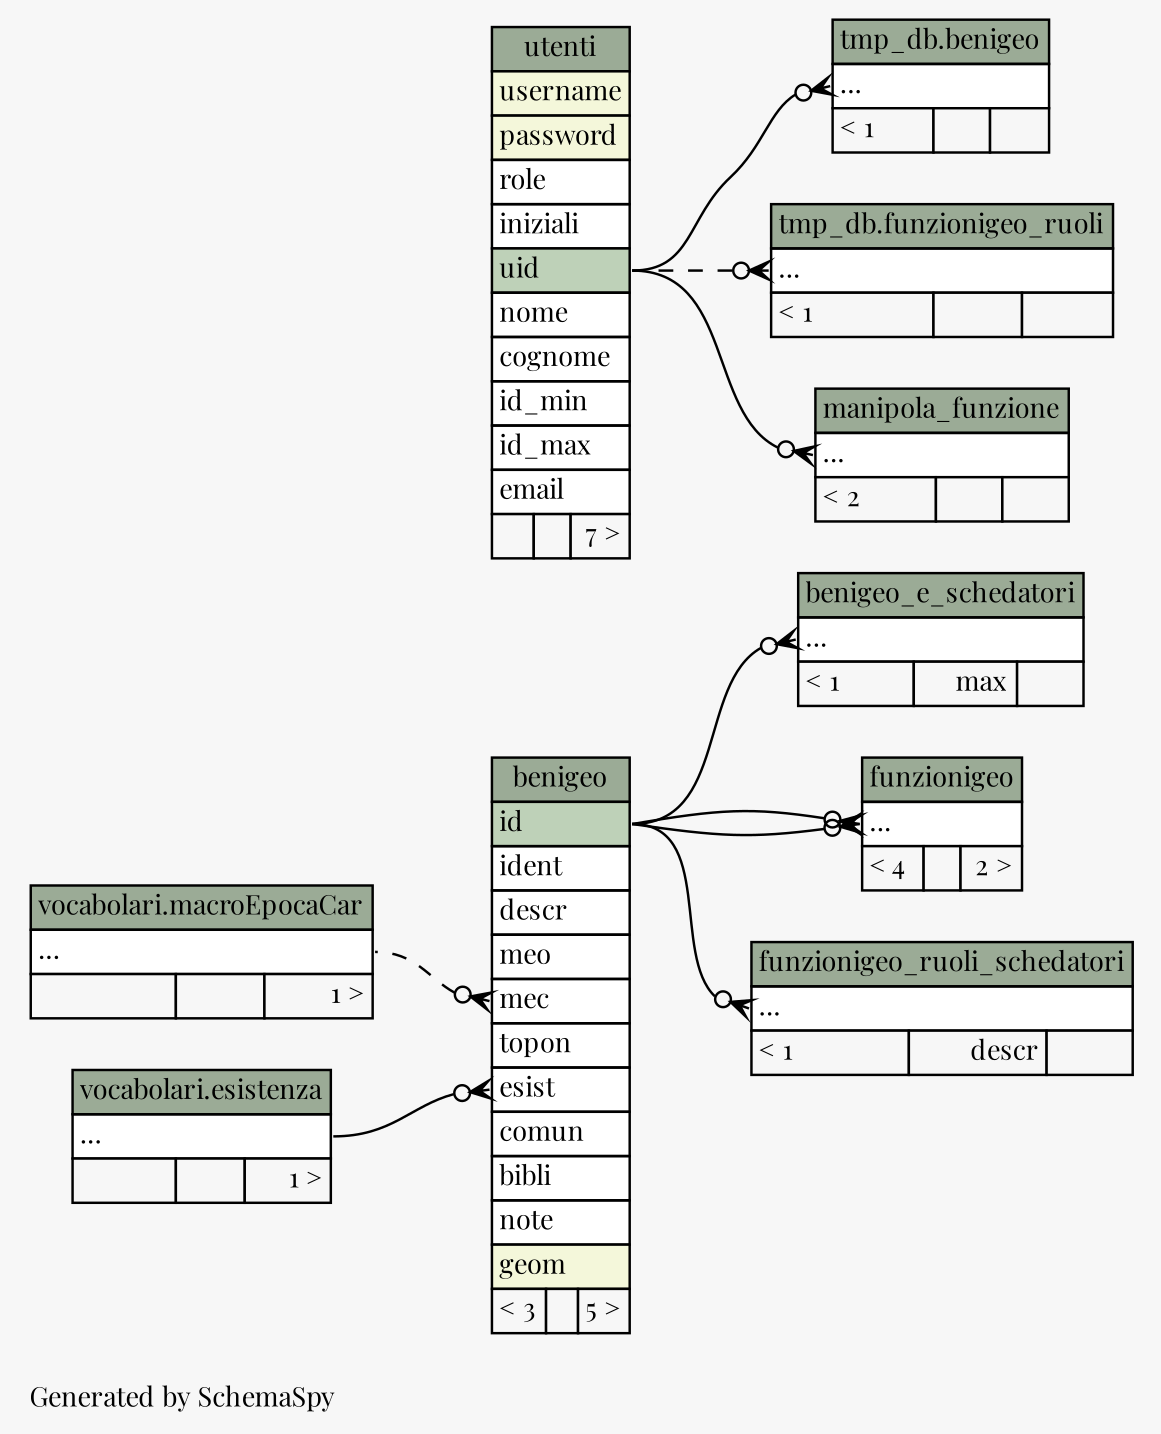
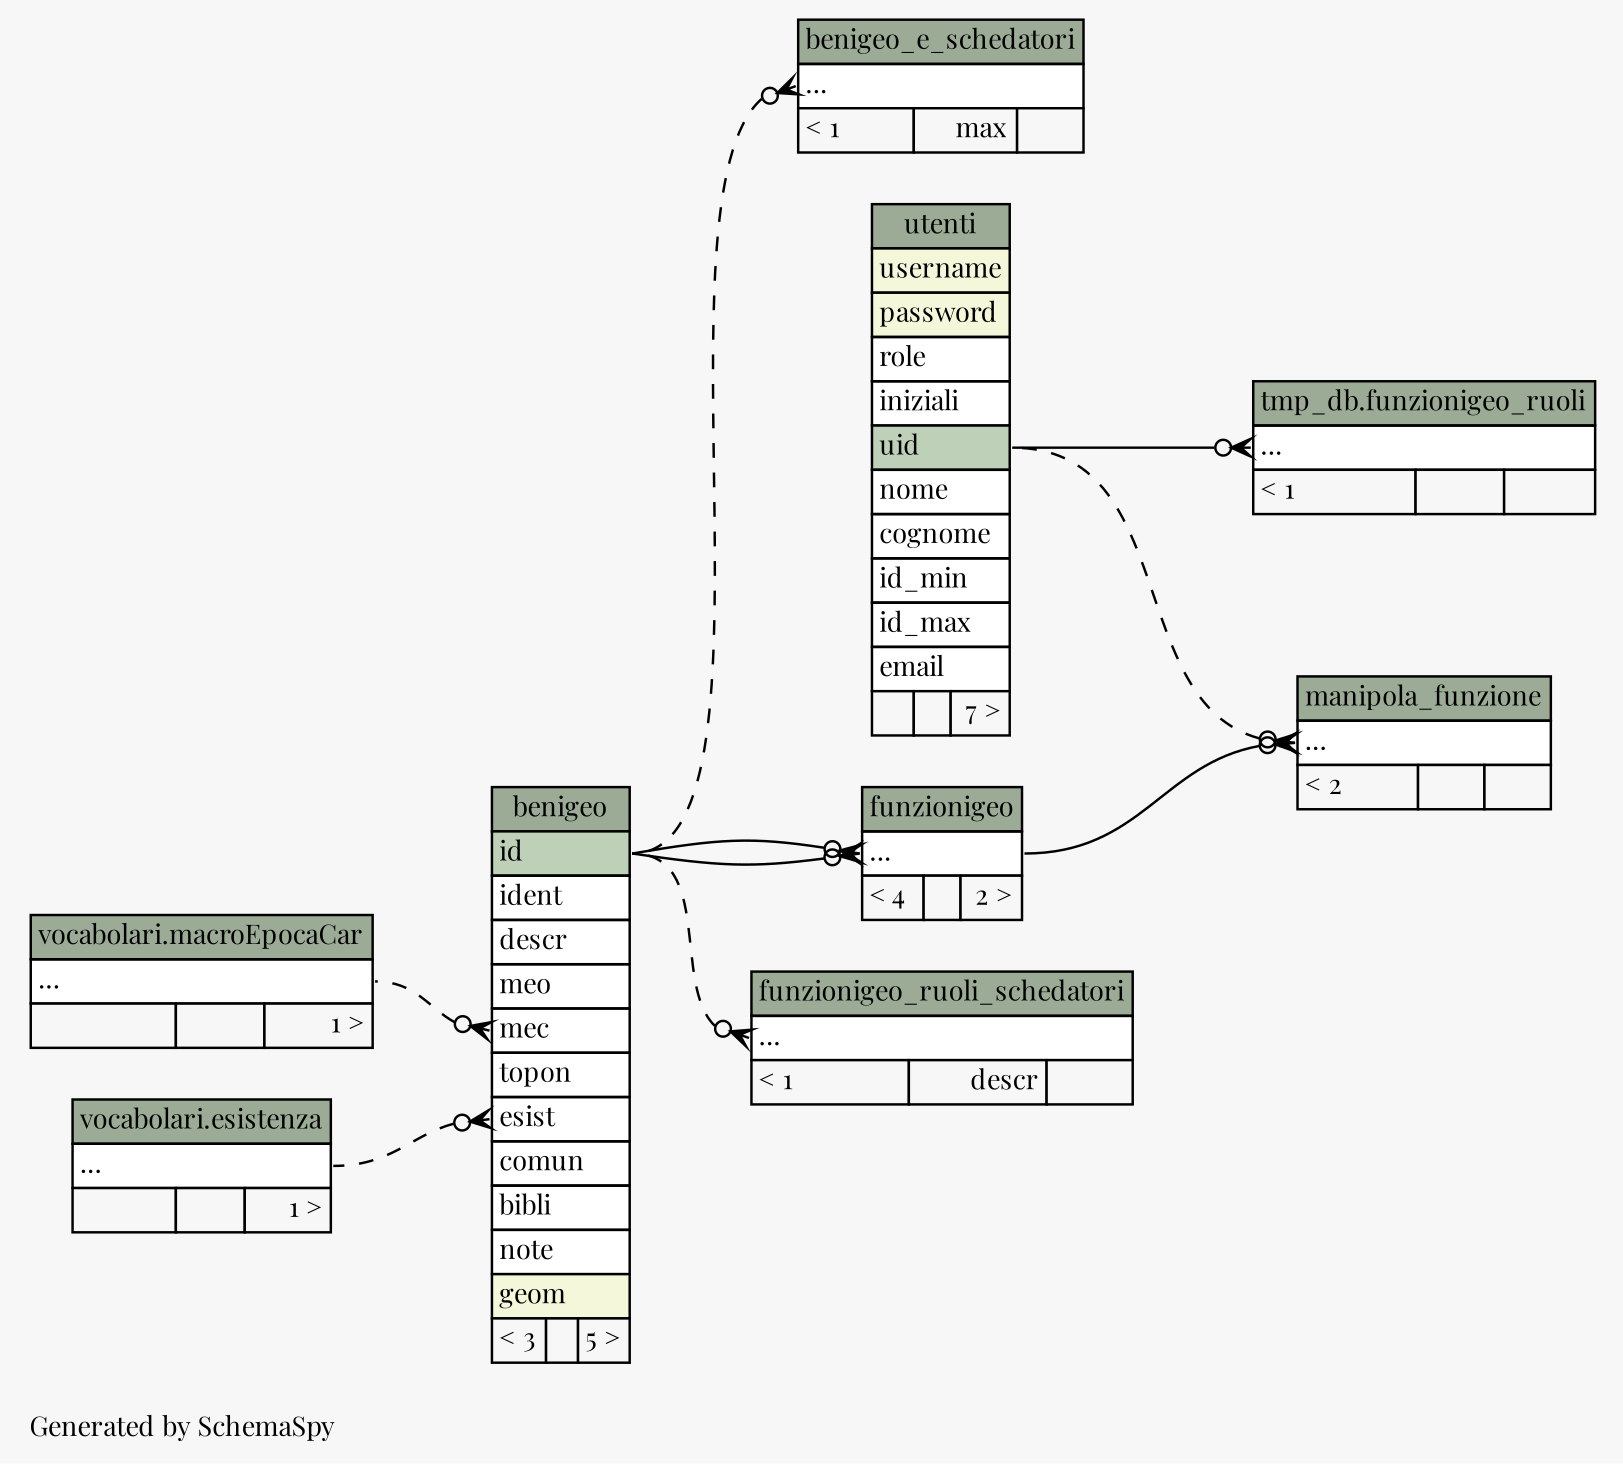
  digraph {
    bgcolor="#f7f7f7"
    fontname="Playfair Display"
    fontsize=11
    label="\nGenerated by SchemaSpy"
    labeljust=l
    nodesep=0.18
    rankdir=RL
    ranksep=0.46
    node [fontname="Playfair Display" fontsize=11 shape=plaintext]
    edge [arrowhead=none arrowsize=0.8 arrowtail=crowodot dir=back fontname="Playfair Display" headport="id:e" tailport="elipses:w"]
    n1 [label=<     <TABLE BORDER="0" CELLBORDER="1" CELLSPACING="0" BGCOLOR="#ffffff">       <TR><TD COLSPAN="3" BGCOLOR="#9bab96" ALIGN="CENTER">benigeo</TD></TR>       <TR><TD PORT="id" COLSPAN="3" BGCOLOR="#bed1b8" ALIGN="LEFT">id</TD></TR>       <TR><TD PORT="ident" COLSPAN="3" ALIGN="LEFT">ident</TD></TR>       <TR><TD PORT="descr" COLSPAN="3" ALIGN="LEFT">descr</TD></TR>       <TR><TD PORT="meo" COLSPAN="3" ALIGN="LEFT">meo</TD></TR>       <TR><TD PORT="mec" COLSPAN="3" ALIGN="LEFT">mec</TD></TR>       <TR><TD PORT="topon" COLSPAN="3" ALIGN="LEFT">topon</TD></TR>       <TR><TD PORT="esist" COLSPAN="3" ALIGN="LEFT">esist</TD></TR>       <TR><TD PORT="comun" COLSPAN="3" ALIGN="LEFT">comun</TD></TR>       <TR><TD PORT="bibli" COLSPAN="3" ALIGN="LEFT">bibli</TD></TR>       <TR><TD PORT="note" COLSPAN="3" ALIGN="LEFT">note</TD></TR>       <TR><TD PORT="geom" COLSPAN="3" BGCOLOR="#f4f7da" ALIGN="LEFT">geom</TD></TR>       <TR><TD ALIGN="LEFT" BGCOLOR="#f7f7f7">&lt; 3</TD><TD ALIGN="RIGHT" BGCOLOR="#f7f7f7">  </TD><TD ALIGN="RIGHT" BGCOLOR="#f7f7f7">5 &gt;</TD></TR>     </TABLE>>]
    n2 [label=<     <TABLE BORDER="0" CELLBORDER="1" CELLSPACING="0" BGCOLOR="#ffffff">       <TR><TD COLSPAN="3" BGCOLOR="#9bab96" ALIGN="CENTER">vocabolari.esistenza</TD></TR>       <TR><TD PORT="elipses" COLSPAN="3" ALIGN="LEFT">...</TD></TR>       <TR><TD ALIGN="LEFT" BGCOLOR="#f7f7f7">  </TD><TD ALIGN="RIGHT" BGCOLOR="#f7f7f7">  </TD><TD ALIGN="RIGHT" BGCOLOR="#f7f7f7">1 &gt;</TD></TR>     </TABLE>>]
    n3 [label=<     <TABLE BORDER="0" CELLBORDER="1" CELLSPACING="0" BGCOLOR="#ffffff">       <TR><TD COLSPAN="3" BGCOLOR="#9bab96" ALIGN="CENTER">vocabolari.macroEpocaCar</TD></TR>       <TR><TD PORT="elipses" COLSPAN="3" ALIGN="LEFT">...</TD></TR>       <TR><TD ALIGN="LEFT" BGCOLOR="#f7f7f7">  </TD><TD ALIGN="RIGHT" BGCOLOR="#f7f7f7">  </TD><TD ALIGN="RIGHT" BGCOLOR="#f7f7f7">1 &gt;</TD></TR>     </TABLE>>]
-   n4 [label=<     <TABLE BORDER="0" CELLBORDER="1" CELLSPACING="0" BGCOLOR="#ffffff">       <TR><TD COLSPAN="3" BGCOLOR="#9bab96" ALIGN="CENTER">tmp_db.benigeo</TD></TR>       <TR><TD PORT="elipses" COLSPAN="3" ALIGN="LEFT">...</TD></TR>       <TR><TD ALIGN="LEFT" BGCOLOR="#f7f7f7">&lt; 1</TD><TD ALIGN="RIGHT" BGCOLOR="#f7f7f7">  </TD><TD ALIGN="RIGHT" BGCOLOR="#f7f7f7">  </TD></TR>     </TABLE>>]
    n5 [label=<     <TABLE BORDER="0" CELLBORDER="1" CELLSPACING="0" BGCOLOR="#ffffff">       <TR><TD COLSPAN="3" BGCOLOR="#9bab96" ALIGN="CENTER">utenti</TD></TR>       <TR><TD PORT="username" COLSPAN="3" BGCOLOR="#f4f7da" ALIGN="LEFT">username</TD></TR>       <TR><TD PORT="password" COLSPAN="3" BGCOLOR="#f4f7da" ALIGN="LEFT">password</TD></TR>       <TR><TD PORT="role" COLSPAN="3" ALIGN="LEFT">role</TD></TR>       <TR><TD PORT="iniziali" COLSPAN="3" ALIGN="LEFT">iniziali</TD></TR>       <TR><TD PORT="uid" COLSPAN="3" BGCOLOR="#bed1b8" ALIGN="LEFT">uid</TD></TR>       <TR><TD PORT="nome" COLSPAN="3" ALIGN="LEFT">nome</TD></TR>       <TR><TD PORT="cognome" COLSPAN="3" ALIGN="LEFT">cognome</TD></TR>       <TR><TD PORT="id_min" COLSPAN="3" ALIGN="LEFT">id_min</TD></TR>       <TR><TD PORT="id_max" COLSPAN="3" ALIGN="LEFT">id_max</TD></TR>       <TR><TD PORT="email" COLSPAN="3" ALIGN="LEFT">email</TD></TR>       <TR><TD ALIGN="LEFT" BGCOLOR="#f7f7f7">  </TD><TD ALIGN="RIGHT" BGCOLOR="#f7f7f7">  </TD><TD ALIGN="RIGHT" BGCOLOR="#f7f7f7">7 &gt;</TD></TR>     </TABLE>>]
    n6 [label=<     <TABLE BORDER="0" CELLBORDER="1" CELLSPACING="0" BGCOLOR="#ffffff">       <TR><TD COLSPAN="3" BGCOLOR="#9bab96" ALIGN="CENTER">benigeo_e_schedatori</TD></TR>       <TR><TD PORT="elipses" COLSPAN="3" ALIGN="LEFT">...</TD></TR>       <TR><TD ALIGN="LEFT" BGCOLOR="#f7f7f7">&lt; 1</TD><TD ALIGN="RIGHT" BGCOLOR="#f7f7f7">max</TD><TD ALIGN="RIGHT" BGCOLOR="#f7f7f7">  </TD></TR>     </TABLE>>]
    n7 [label=<     <TABLE BORDER="0" CELLBORDER="1" CELLSPACING="0" BGCOLOR="#ffffff">       <TR><TD COLSPAN="3" BGCOLOR="#9bab96" ALIGN="CENTER">funzionigeo</TD></TR>       <TR><TD PORT="elipses" COLSPAN="3" ALIGN="LEFT">...</TD></TR>       <TR><TD ALIGN="LEFT" BGCOLOR="#f7f7f7">&lt; 4</TD><TD ALIGN="RIGHT" BGCOLOR="#f7f7f7">  </TD><TD ALIGN="RIGHT" BGCOLOR="#f7f7f7">2 &gt;</TD></TR>     </TABLE>>]
    n8 [label=<     <TABLE BORDER="0" CELLBORDER="1" CELLSPACING="0" BGCOLOR="#ffffff">       <TR><TD COLSPAN="3" BGCOLOR="#9bab96" ALIGN="CENTER">tmp_db.funzionigeo_ruoli</TD></TR>       <TR><TD PORT="elipses" COLSPAN="3" ALIGN="LEFT">...</TD></TR>       <TR><TD ALIGN="LEFT" BGCOLOR="#f7f7f7">&lt; 1</TD><TD ALIGN="RIGHT" BGCOLOR="#f7f7f7">  </TD><TD ALIGN="RIGHT" BGCOLOR="#f7f7f7">  </TD></TR>     </TABLE>>]
    n9 [label=<     <TABLE BORDER="0" CELLBORDER="1" CELLSPACING="0" BGCOLOR="#ffffff">       <TR><TD COLSPAN="3" BGCOLOR="#9bab96" ALIGN="CENTER">funzionigeo_ruoli_schedatori</TD></TR>       <TR><TD PORT="elipses" COLSPAN="3" ALIGN="LEFT">...</TD></TR>       <TR><TD ALIGN="LEFT" BGCOLOR="#f7f7f7">&lt; 1</TD><TD ALIGN="RIGHT" BGCOLOR="#f7f7f7">descr</TD><TD ALIGN="RIGHT" BGCOLOR="#f7f7f7">  </TD></TR>     </TABLE>>]
    n10 [label=<     <TABLE BORDER="0" CELLBORDER="1" CELLSPACING="0" BGCOLOR="#ffffff">       <TR><TD COLSPAN="3" BGCOLOR="#9bab96" ALIGN="CENTER">manipola_funzione</TD></TR>       <TR><TD PORT="elipses" COLSPAN="3" ALIGN="LEFT">...</TD></TR>       <TR><TD ALIGN="LEFT" BGCOLOR="#f7f7f7">&lt; 2</TD><TD ALIGN="RIGHT" BGCOLOR="#f7f7f7">  </TD><TD ALIGN="RIGHT" BGCOLOR="#f7f7f7">  </TD></TR>     </TABLE>>]
-   n1 -> n2 [headport="elipses:e" tailport="esist:w"]
+   n1 -> n2 [headport="elipses:e" tailport="esist:w" style=dashed]
    n1 -> n3 [headport="elipses:e" style=dashed tailport="mec:w"]
-   n4 -> n5 [headport="uid:e"]
-   n6 -> n1 [style=solid]
+   n6 -> n1 [style=dashed]
    n7 -> n1
    n7 -> n1
-   n8 -> n5 [headport="uid:e" style=dashed]
-   n9 -> n1 [style=solid]
-   n10 -> n5 [headport="uid:e"]
+   n8 -> n5 [headport="uid:e"]
+   n9 -> n1 [style=dashed]
+   n10 -> n5 [headport="uid:e" style=dashed]
+   n10 -> n7 [headport="elipses:e"]
  }
